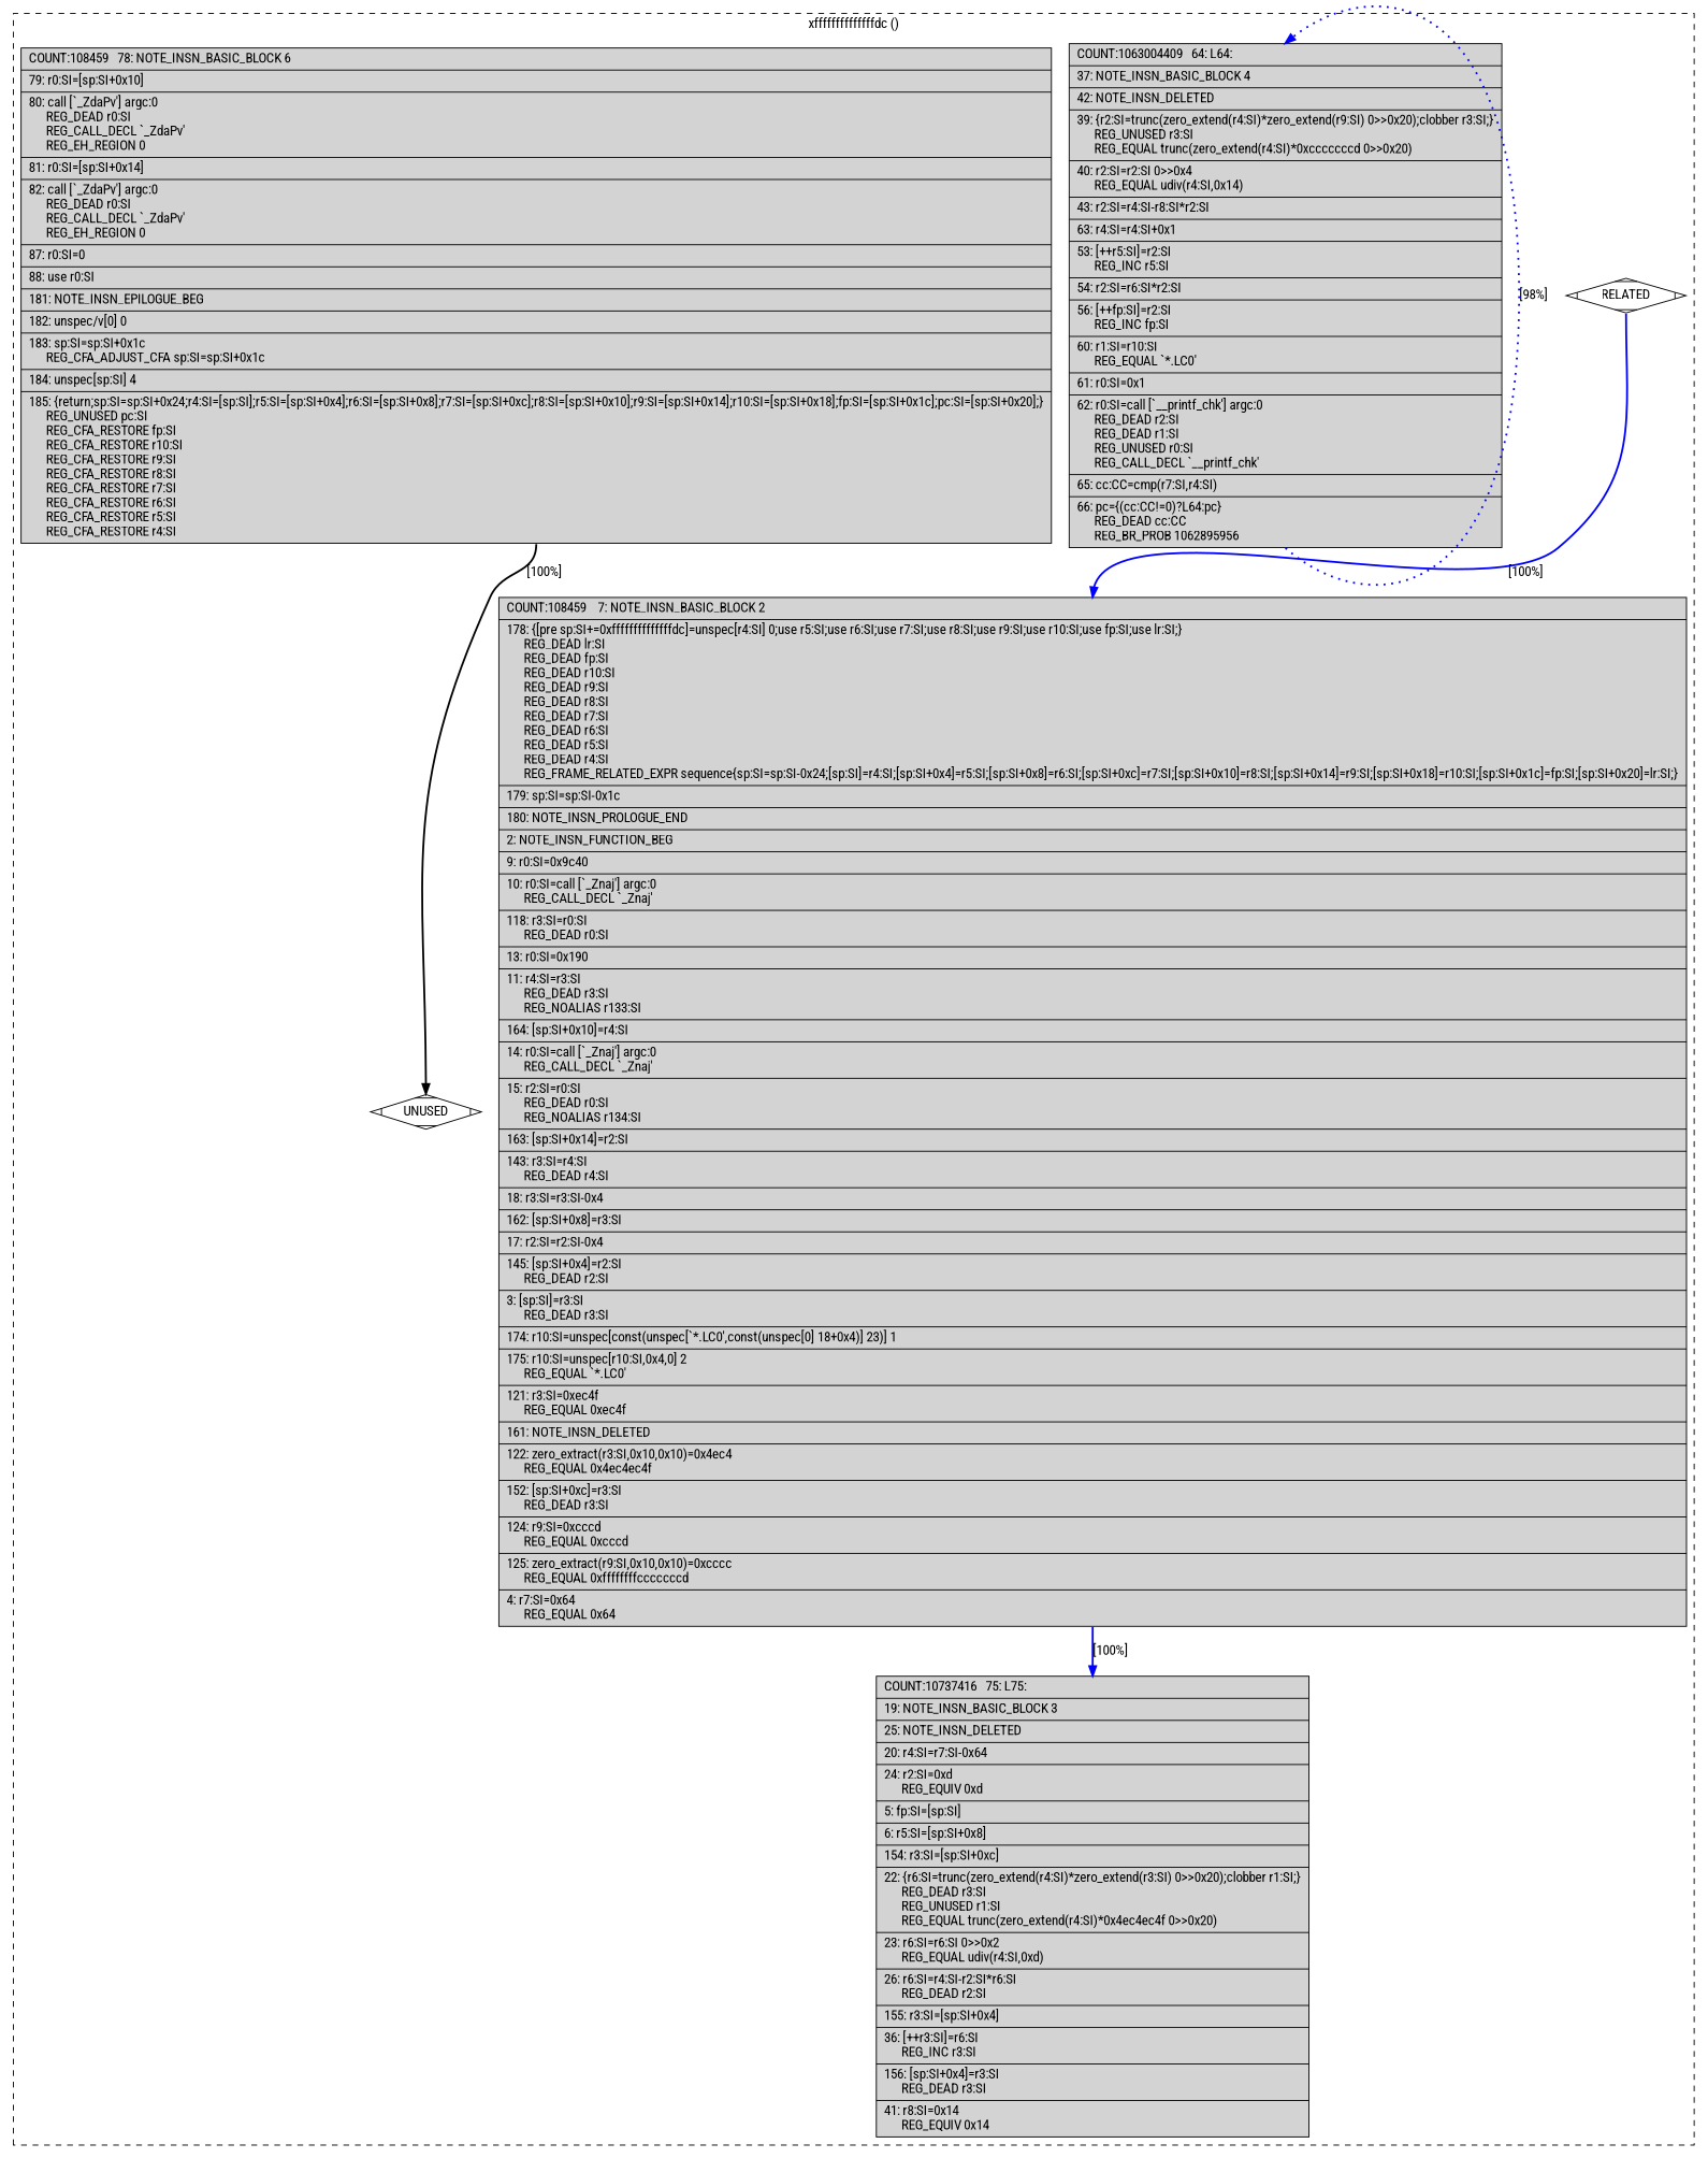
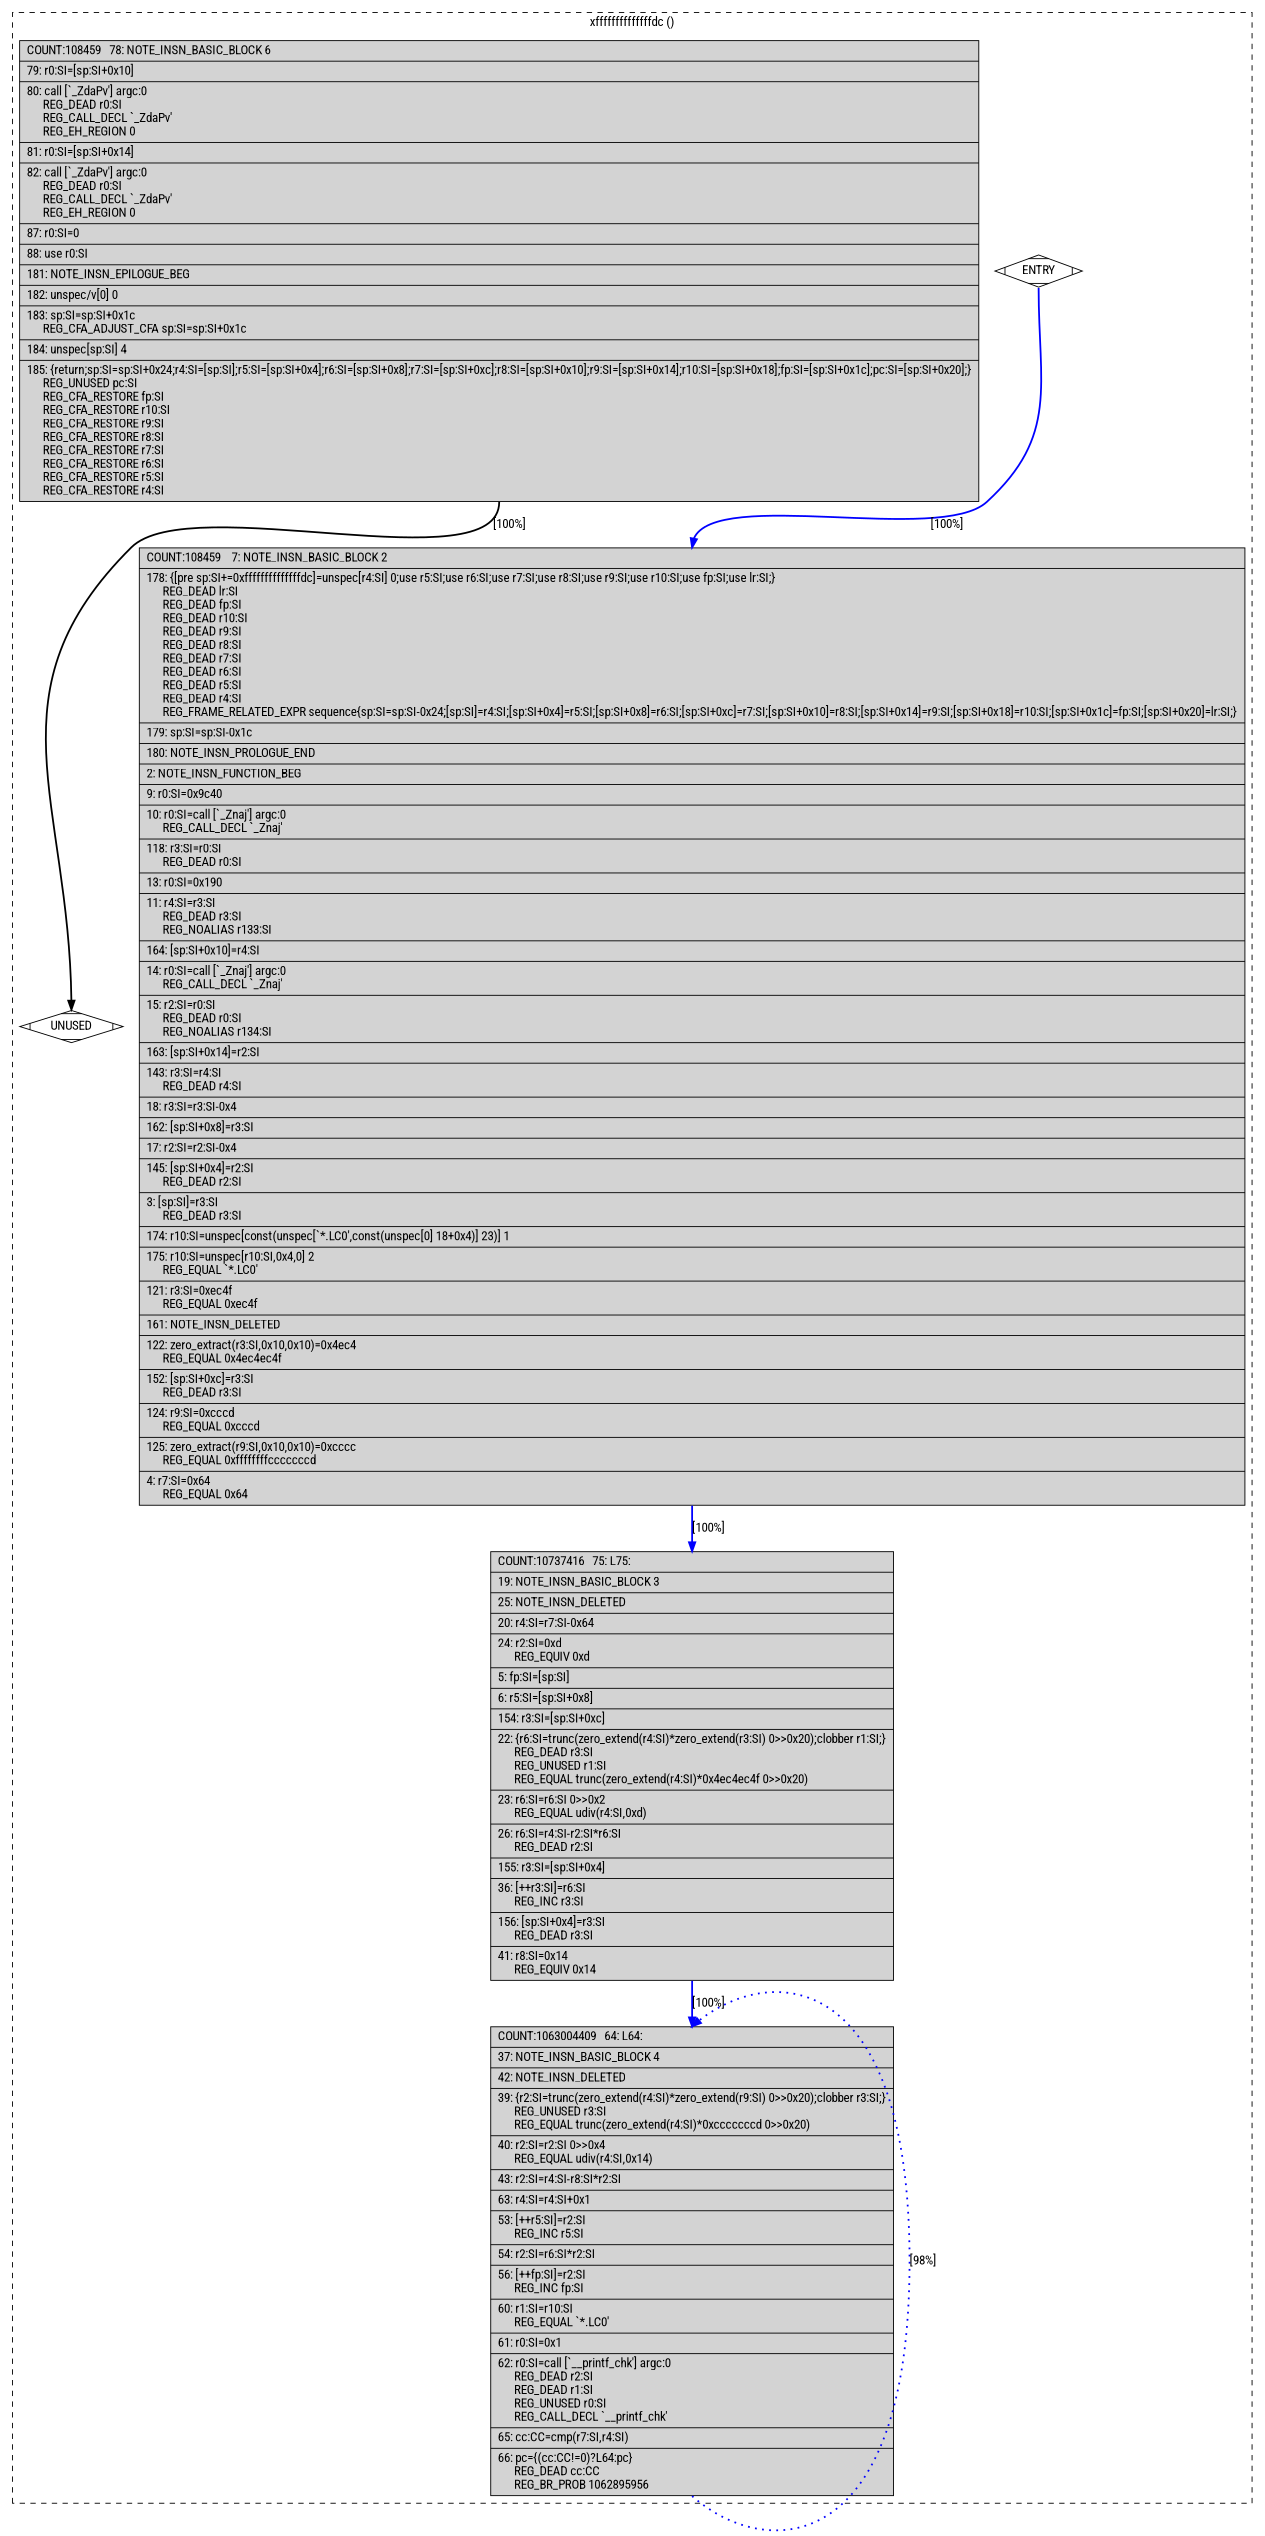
  digraph {
    fontname="Roboto Condensed"
    node [fillcolor=lightgrey fontname="Roboto Condensed" shape=record style=filled]
    edge [color=blue constraint=true fontname="Roboto Condensed" headport=n style="solid,bold" tailport=s weight=100]
-   n1 [fillcolor=white label=RELATED shape=Mdiamond]
+   n1 [fillcolor=white label=ENTRY shape=Mdiamond]
    n2 [label="{COUNT:108459\ \ \ \ 7:\ NOTE_INSN_BASIC_BLOCK\ 2\l|\ \ 178:\ \{[pre\ sp:SI+=0xffffffffffffffdc]=unspec[r4:SI]\ 0;use\ r5:SI;use\ r6:SI;use\ r7:SI;use\ r8:SI;use\ r9:SI;use\ r10:SI;use\ fp:SI;use\ lr:SI;\}\l\ \ \ \ \ \ REG_DEAD\ lr:SI\l\ \ \ \ \ \ REG_DEAD\ fp:SI\l\ \ \ \ \ \ REG_DEAD\ r10:SI\l\ \ \ \ \ \ REG_DEAD\ r9:SI\l\ \ \ \ \ \ REG_DEAD\ r8:SI\l\ \ \ \ \ \ REG_DEAD\ r7:SI\l\ \ \ \ \ \ REG_DEAD\ r6:SI\l\ \ \ \ \ \ REG_DEAD\ r5:SI\l\ \ \ \ \ \ REG_DEAD\ r4:SI\l\ \ \ \ \ \ REG_FRAME_RELATED_EXPR\ sequence\{sp:SI=sp:SI-0x24;[sp:SI]=r4:SI;[sp:SI+0x4]=r5:SI;[sp:SI+0x8]=r6:SI;[sp:SI+0xc]=r7:SI;[sp:SI+0x10]=r8:SI;[sp:SI+0x14]=r9:SI;[sp:SI+0x18]=r10:SI;[sp:SI+0x1c]=fp:SI;[sp:SI+0x20]=lr:SI;\}\l|\ \ 179:\ sp:SI=sp:SI-0x1c\l|\ \ 180:\ NOTE_INSN_PROLOGUE_END\l|\ \ \ \ 2:\ NOTE_INSN_FUNCTION_BEG\l|\ \ \ \ 9:\ r0:SI=0x9c40\l|\ \ \ 10:\ r0:SI=call\ [`_Znaj']\ argc:0\l\ \ \ \ \ \ REG_CALL_DECL\ `_Znaj'\l|\ \ 118:\ r3:SI=r0:SI\l\ \ \ \ \ \ REG_DEAD\ r0:SI\l|\ \ \ 13:\ r0:SI=0x190\l|\ \ \ 11:\ r4:SI=r3:SI\l\ \ \ \ \ \ REG_DEAD\ r3:SI\l\ \ \ \ \ \ REG_NOALIAS\ r133:SI\l|\ \ 164:\ [sp:SI+0x10]=r4:SI\l|\ \ \ 14:\ r0:SI=call\ [`_Znaj']\ argc:0\l\ \ \ \ \ \ REG_CALL_DECL\ `_Znaj'\l|\ \ \ 15:\ r2:SI=r0:SI\l\ \ \ \ \ \ REG_DEAD\ r0:SI\l\ \ \ \ \ \ REG_NOALIAS\ r134:SI\l|\ \ 163:\ [sp:SI+0x14]=r2:SI\l|\ \ 143:\ r3:SI=r4:SI\l\ \ \ \ \ \ REG_DEAD\ r4:SI\l|\ \ \ 18:\ r3:SI=r3:SI-0x4\l|\ \ 162:\ [sp:SI+0x8]=r3:SI\l|\ \ \ 17:\ r2:SI=r2:SI-0x4\l|\ \ 145:\ [sp:SI+0x4]=r2:SI\l\ \ \ \ \ \ REG_DEAD\ r2:SI\l|\ \ \ \ 3:\ [sp:SI]=r3:SI\l\ \ \ \ \ \ REG_DEAD\ r3:SI\l|\ \ 174:\ r10:SI=unspec[const(unspec[`*.LC0',const(unspec[0]\ 18+0x4)]\ 23)]\ 1\l|\ \ 175:\ r10:SI=unspec[r10:SI,0x4,0]\ 2\l\ \ \ \ \ \ REG_EQUAL\ `*.LC0'\l|\ \ 121:\ r3:SI=0xec4f\l\ \ \ \ \ \ REG_EQUAL\ 0xec4f\l|\ \ 161:\ NOTE_INSN_DELETED\l|\ \ 122:\ zero_extract(r3:SI,0x10,0x10)=0x4ec4\l\ \ \ \ \ \ REG_EQUAL\ 0x4ec4ec4f\l|\ \ 152:\ [sp:SI+0xc]=r3:SI\l\ \ \ \ \ \ REG_DEAD\ r3:SI\l|\ \ 124:\ r9:SI=0xcccd\l\ \ \ \ \ \ REG_EQUAL\ 0xcccd\l|\ \ 125:\ zero_extract(r9:SI,0x10,0x10)=0xcccc\l\ \ \ \ \ \ REG_EQUAL\ 0xffffffffcccccccd\l|\ \ \ \ 4:\ r7:SI=0x64\l\ \ \ \ \ \ REG_EQUAL\ 0x64\l}"]
    n3 [fillcolor=white label=UNUSED shape=Mdiamond]
    n4 [label="{COUNT:10737416\ \ \ 75:\ L75:\l|\ \ \ 19:\ NOTE_INSN_BASIC_BLOCK\ 3\l|\ \ \ 25:\ NOTE_INSN_DELETED\l|\ \ \ 20:\ r4:SI=r7:SI-0x64\l|\ \ \ 24:\ r2:SI=0xd\l\ \ \ \ \ \ REG_EQUIV\ 0xd\l|\ \ \ \ 5:\ fp:SI=[sp:SI]\l|\ \ \ \ 6:\ r5:SI=[sp:SI+0x8]\l|\ \ 154:\ r3:SI=[sp:SI+0xc]\l|\ \ \ 22:\ \{r6:SI=trunc(zero_extend(r4:SI)*zero_extend(r3:SI)\ 0\>\>0x20);clobber\ r1:SI;\}\l\ \ \ \ \ \ REG_DEAD\ r3:SI\l\ \ \ \ \ \ REG_UNUSED\ r1:SI\l\ \ \ \ \ \ REG_EQUAL\ trunc(zero_extend(r4:SI)*0x4ec4ec4f\ 0\>\>0x20)\l|\ \ \ 23:\ r6:SI=r6:SI\ 0\>\>0x2\l\ \ \ \ \ \ REG_EQUAL\ udiv(r4:SI,0xd)\l|\ \ \ 26:\ r6:SI=r4:SI-r2:SI*r6:SI\l\ \ \ \ \ \ REG_DEAD\ r2:SI\l|\ \ 155:\ r3:SI=[sp:SI+0x4]\l|\ \ \ 36:\ [++r3:SI]=r6:SI\l\ \ \ \ \ \ REG_INC\ r3:SI\l|\ \ 156:\ [sp:SI+0x4]=r3:SI\l\ \ \ \ \ \ REG_DEAD\ r3:SI\l|\ \ \ 41:\ r8:SI=0x14\l\ \ \ \ \ \ REG_EQUIV\ 0x14\l}"]
    n5 [label="{COUNT:1063004409\ \ \ 64:\ L64:\l|\ \ \ 37:\ NOTE_INSN_BASIC_BLOCK\ 4\l|\ \ \ 42:\ NOTE_INSN_DELETED\l|\ \ \ 39:\ \{r2:SI=trunc(zero_extend(r4:SI)*zero_extend(r9:SI)\ 0\>\>0x20);clobber\ r3:SI;\}\l\ \ \ \ \ \ REG_UNUSED\ r3:SI\l\ \ \ \ \ \ REG_EQUAL\ trunc(zero_extend(r4:SI)*0xcccccccd\ 0\>\>0x20)\l|\ \ \ 40:\ r2:SI=r2:SI\ 0\>\>0x4\l\ \ \ \ \ \ REG_EQUAL\ udiv(r4:SI,0x14)\l|\ \ \ 43:\ r2:SI=r4:SI-r8:SI*r2:SI\l|\ \ \ 63:\ r4:SI=r4:SI+0x1\l|\ \ \ 53:\ [++r5:SI]=r2:SI\l\ \ \ \ \ \ REG_INC\ r5:SI\l|\ \ \ 54:\ r2:SI=r6:SI*r2:SI\l|\ \ \ 56:\ [++fp:SI]=r2:SI\l\ \ \ \ \ \ REG_INC\ fp:SI\l|\ \ \ 60:\ r1:SI=r10:SI\l\ \ \ \ \ \ REG_EQUAL\ `*.LC0'\l|\ \ \ 61:\ r0:SI=0x1\l|\ \ \ 62:\ r0:SI=call\ [`__printf_chk']\ argc:0\l\ \ \ \ \ \ REG_DEAD\ r2:SI\l\ \ \ \ \ \ REG_DEAD\ r1:SI\l\ \ \ \ \ \ REG_UNUSED\ r0:SI\l\ \ \ \ \ \ REG_CALL_DECL\ `__printf_chk'\l|\ \ \ 65:\ cc:CC=cmp(r7:SI,r4:SI)\l|\ \ \ 66:\ pc=\{(cc:CC!=0)?L64:pc\}\l\ \ \ \ \ \ REG_DEAD\ cc:CC\l\ \ \ \ \ \ REG_BR_PROB\ 1062895956\l}"]
    n6 [label="{COUNT:108459\ \ \ 78:\ NOTE_INSN_BASIC_BLOCK\ 6\l|\ \ \ 79:\ r0:SI=[sp:SI+0x10]\l|\ \ \ 80:\ call\ [`_ZdaPv']\ argc:0\l\ \ \ \ \ \ REG_DEAD\ r0:SI\l\ \ \ \ \ \ REG_CALL_DECL\ `_ZdaPv'\l\ \ \ \ \ \ REG_EH_REGION\ 0\l|\ \ \ 81:\ r0:SI=[sp:SI+0x14]\l|\ \ \ 82:\ call\ [`_ZdaPv']\ argc:0\l\ \ \ \ \ \ REG_DEAD\ r0:SI\l\ \ \ \ \ \ REG_CALL_DECL\ `_ZdaPv'\l\ \ \ \ \ \ REG_EH_REGION\ 0\l|\ \ \ 87:\ r0:SI=0\l|\ \ \ 88:\ use\ r0:SI\l|\ \ 181:\ NOTE_INSN_EPILOGUE_BEG\l|\ \ 182:\ unspec/v[0]\ 0\l|\ \ 183:\ sp:SI=sp:SI+0x1c\l\ \ \ \ \ \ REG_CFA_ADJUST_CFA\ sp:SI=sp:SI+0x1c\l|\ \ 184:\ unspec[sp:SI]\ 4\l|\ \ 185:\ \{return;sp:SI=sp:SI+0x24;r4:SI=[sp:SI];r5:SI=[sp:SI+0x4];r6:SI=[sp:SI+0x8];r7:SI=[sp:SI+0xc];r8:SI=[sp:SI+0x10];r9:SI=[sp:SI+0x14];r10:SI=[sp:SI+0x18];fp:SI=[sp:SI+0x1c];pc:SI=[sp:SI+0x20];\}\l\ \ \ \ \ \ REG_UNUSED\ pc:SI\l\ \ \ \ \ \ REG_CFA_RESTORE\ fp:SI\l\ \ \ \ \ \ REG_CFA_RESTORE\ r10:SI\l\ \ \ \ \ \ REG_CFA_RESTORE\ r9:SI\l\ \ \ \ \ \ REG_CFA_RESTORE\ r8:SI\l\ \ \ \ \ \ REG_CFA_RESTORE\ r7:SI\l\ \ \ \ \ \ REG_CFA_RESTORE\ r6:SI\l\ \ \ \ \ \ REG_CFA_RESTORE\ r5:SI\l\ \ \ \ \ \ REG_CFA_RESTORE\ r4:SI\l}"]
    subgraph cluster_1 {
      color=black
      label="xffffffffffffffdc ()"
      style=dashed
      n1
      n2
      n3
      n4
      n5
      n6
    }
    n1 -> n2 [label="[100%]"]
    n1 -> n3 [style=invis color="" weight=""]
    n2 -> n4 [label="[100%]"]
+   n4 -> n5 [label="[100%]"]
    n5 -> n5 [constraint=false label="[98%]" style="dotted,bold" weight=10]
    n6 -> n3 [color=black label="[100%]" weight=10]
  }
